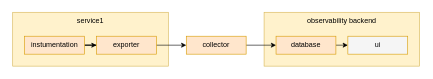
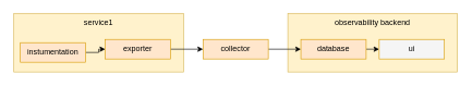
  <mxCell id="0" />
  <mxCell id="1" parent="0" />
  <mxCell id="2" value="observability backend" style="rounded=0;whiteSpace=wrap;html=1;horizontal=1;verticalAlign=top;fillColor=#fff2cc;strokeColor=#d6b656;" vertex="1" parent="1"><mxGeometry x="440" y="20" width="260" height="90" as="geometry" /></mxCell>
  <mxCell id="3" value="service1" style="rounded=0;whiteSpace=wrap;html=1;horizontal=1;verticalAlign=top;fillColor=#fff2cc;strokeColor=#d6b656;" vertex="1" parent="1"><mxGeometry x="20" y="20" width="260" height="90" as="geometry" /></mxCell>
  <mxCell id="4" style="edgeStyle=orthogonalEdgeStyle;rounded=0;orthogonalLoop=1;jettySize=auto;html=1;exitX=1;exitY=0.5;exitDx=0;exitDy=0;" edge="1" parent="1" source="5" target="7"><mxGeometry relative="1" as="geometry" /></mxCell>
- <mxCell id="5" value="instumentation" style="rounded=0;whiteSpace=wrap;html=1;fillColor=#ffe6cc;strokeColor=#d79b00;" vertex="1" parent="1"><mxGeometry x="40" y="60" width="100" height="30" as="geometry" /></mxCell>
+ <mxCell id="5" value="instumentation" style="rounded=0;whiteSpace=wrap;html=1;fillColor=#ffe6cc;strokeColor=#d79b00;" vertex="1" parent="1"><mxGeometry x="30" y="65" width="100" height="30" as="geometry" /></mxCell>
  <mxCell id="6" style="edgeStyle=orthogonalEdgeStyle;rounded=0;orthogonalLoop=1;jettySize=auto;html=1;exitX=1;exitY=0.5;exitDx=0;exitDy=0;entryX=0;entryY=0.5;entryDx=0;entryDy=0;" edge="1" parent="1" source="7" target="9"><mxGeometry relative="1" as="geometry" /></mxCell>
  <mxCell id="7" value="exporter" style="rounded=0;whiteSpace=wrap;html=1;fillColor=#ffe6cc;strokeColor=#d79b00;" vertex="1" parent="1"><mxGeometry x="160" y="60" width="100" height="30" as="geometry" /></mxCell>
  <mxCell id="8" style="edgeStyle=orthogonalEdgeStyle;rounded=0;orthogonalLoop=1;jettySize=auto;html=1;exitX=1;exitY=0.5;exitDx=0;exitDy=0;entryX=0;entryY=0.5;entryDx=0;entryDy=0;" edge="1" parent="1" source="9" target="11"><mxGeometry relative="1" as="geometry" /></mxCell>
  <mxCell id="9" value="collector" style="rounded=0;whiteSpace=wrap;html=1;fillColor=#ffe6cc;strokeColor=#d79b00;" vertex="1" parent="1"><mxGeometry x="310" y="60" width="100" height="30" as="geometry" /></mxCell>
  <mxCell id="10" style="edgeStyle=orthogonalEdgeStyle;rounded=0;orthogonalLoop=1;jettySize=auto;html=1;exitX=1;exitY=0.5;exitDx=0;exitDy=0;entryX=0;entryY=0.5;entryDx=0;entryDy=0;" edge="1" parent="1" source="11" target="12"><mxGeometry relative="1" as="geometry" /></mxCell>
  <mxCell id="11" value="database" style="rounded=0;whiteSpace=wrap;html=1;fillColor=#ffe6cc;strokeColor=#d79b00;" vertex="1" parent="1"><mxGeometry x="460" y="60" width="100" height="30" as="geometry" /></mxCell>
  <mxCell id="12" value="ui" style="rounded=0;whiteSpace=wrap;html=1;fillColor=#f5f5f5;strokeColor=#d79b00;" vertex="1" parent="1"><mxGeometry x="580" y="60" width="100" height="30" as="geometry" /></mxCell>
